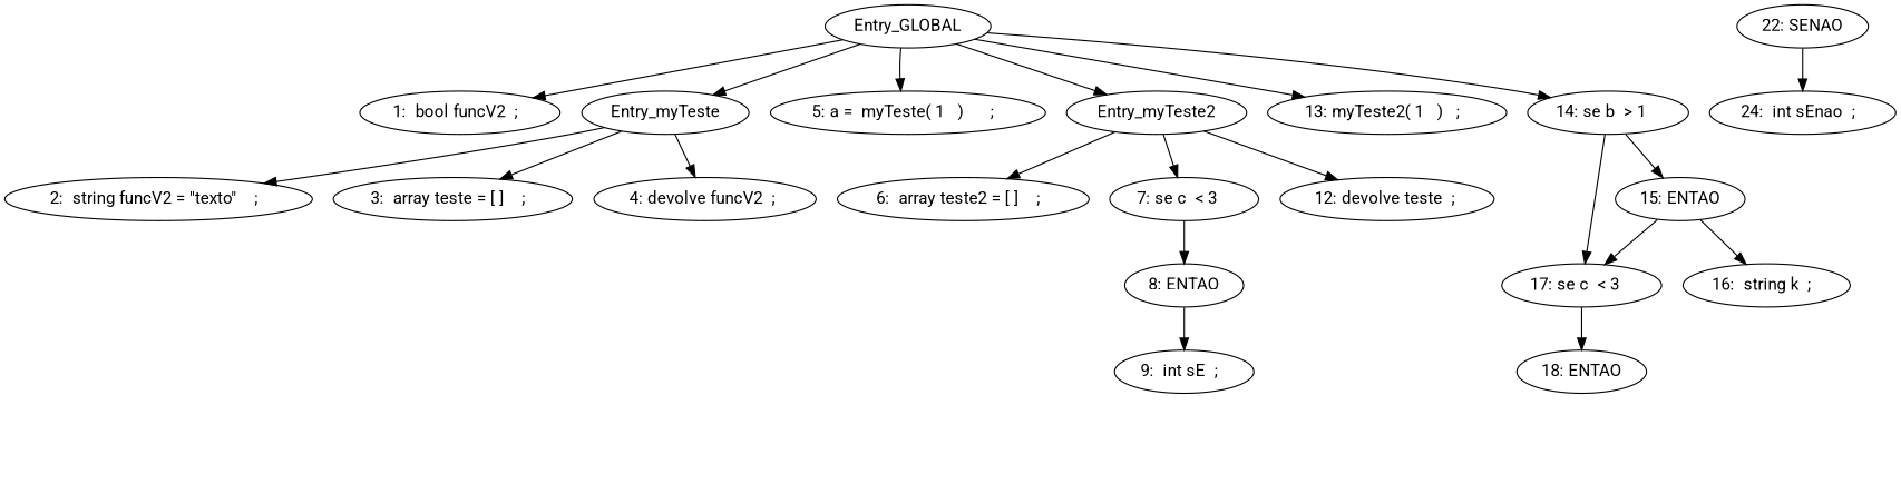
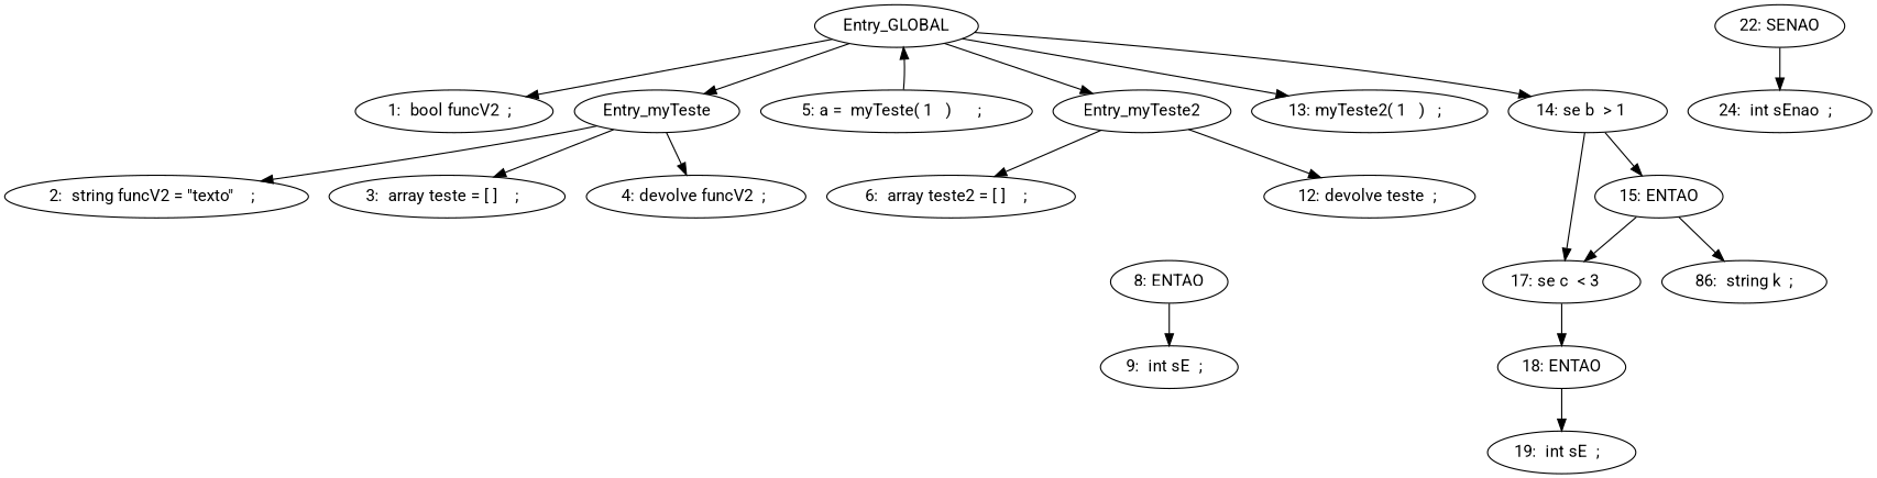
  digraph {
    fontname=Roboto
    node [fontname=Roboto]
    edge [fontname=Roboto]
    Entry_GLOBAL
    "1:  bool funcV2  ;  "
    Entry_myTeste
    "5: a =  myTeste( 1   )      ;  "
    Entry_myTeste2
    "13: myTeste2( 1   )   ;  "
    "14: se b  > 1   "
    "2:  string funcV2 = \"texto\"    ;  "
    "3:  array teste = [ ]    ;  "
    "4: devolve funcV2  ; "
    "6:  array teste2 = [ ]    ;  "
-   "7: se c  < 3   "
    "12: devolve teste  ; "
    "15: ENTAO"
    "17: se c  < 3   "
    "8: ENTAO"
    "9:  int sE  ;  "
-   "16:  string k  ;  "
+   "16:  string k  ;  " [label="86:  string k  ;"]
    "22: SENAO"
    "24:  int sEnao  ;  "
    "18: ENTAO"
+   "19:  int sE  ;  "
    Entry_GLOBAL -> "1:  bool funcV2  ;  "
    Entry_GLOBAL -> Entry_myTeste
-   Entry_GLOBAL -> "5: a =  myTeste( 1   )      ;  "
+   "5: a =  myTeste( 1   )      ;  " -> Entry_GLOBAL
    Entry_GLOBAL -> Entry_myTeste2
    Entry_GLOBAL -> "13: myTeste2( 1   )   ;  "
    Entry_GLOBAL -> "14: se b  > 1   "
    Entry_myTeste -> "2:  string funcV2 = \"texto\"    ;  "
    Entry_myTeste -> "3:  array teste = [ ]    ;  "
    Entry_myTeste -> "4: devolve funcV2  ; "
    Entry_myTeste2 -> "6:  array teste2 = [ ]    ;  "
-   Entry_myTeste2 -> "7: se c  < 3   "
    Entry_myTeste2 -> "12: devolve teste  ; "
    "14: se b  > 1   " -> "15: ENTAO"
    "14: se b  > 1   " -> "17: se c  < 3   "
-   "7: se c  < 3   " -> "8: ENTAO"
    "15: ENTAO" -> "17: se c  < 3   "
    "15: ENTAO" -> "16:  string k  ;  "
    "17: se c  < 3   " -> "18: ENTAO"
    "8: ENTAO" -> "9:  int sE  ;  "
    "22: SENAO" -> "24:  int sEnao  ;  "
+   "18: ENTAO" -> "19:  int sE  ;  "
  }
